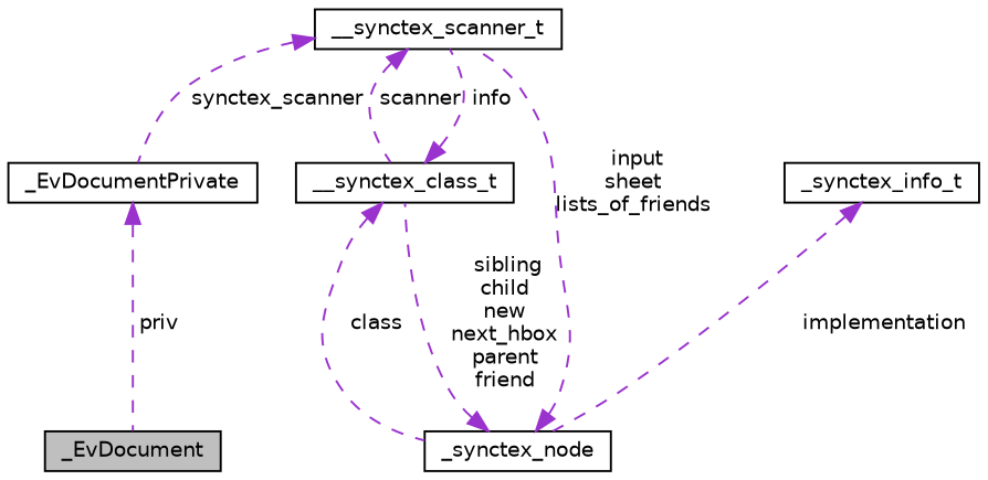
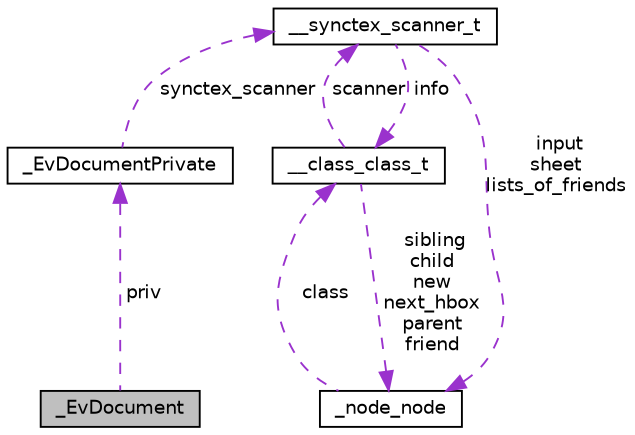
  digraph {
    node [color=black fillcolor=white fontname=Helvetica fontsize=10 shape=record style=filled]
    edge [color=darkorchid3 dir=back fontname=Helvetica fontsize=10 labelfontname=Helvetica labelfontsize=10 style=dashed]
    n1 [fillcolor=grey75 fontcolor=black height=0.2 label=_EvDocument width=0.4]
    n2 [height=0.2 label=_EvDocumentPrivate width=0.4]
    n3 [height=0.2 label=__synctex_scanner_t width=0.4]
-   n4 [height=0.2 label=__synctex_class_t width=0.4]
-   n5 [height=0.2 label=_synctex_node width=0.4]
-   n6 [height=0.2 label=_synctex_info_t width=0.4]
+   n4 [height=0.2 label=__class_class_t width=0.4]
+   n5 [height=0.2 label=_node_node width=0.4]
    n2 -> n1 [label=" priv"]
    n3 -> n2 [label=" synctex_scanner"]
    n3 -> n4 [label=" scanner"]
    n4 -> n3 [label=" info"]
    n4 -> n5 [label=" class"]
    n5 -> n3 [label=" input\nsheet\nlists_of_friends"]
    n5 -> n4 [label=" sibling\nchild\nnew\nnext_hbox\nparent\nfriend"]
-   n6 -> n5 [label=" implementation"]
  }
